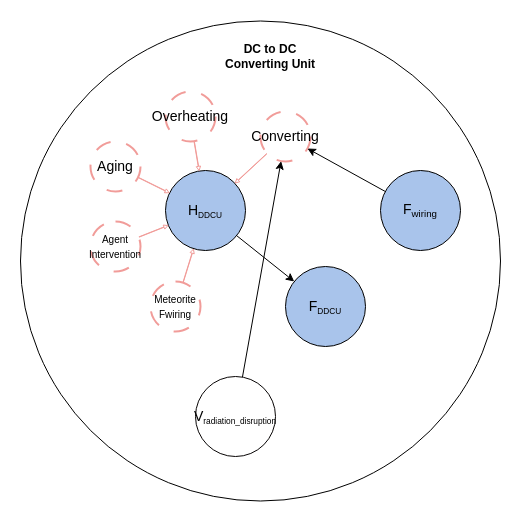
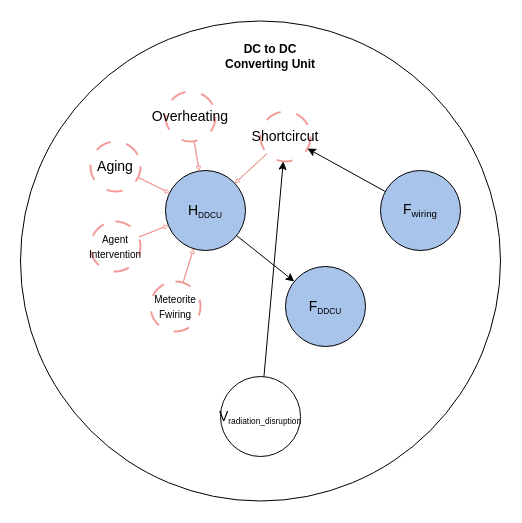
  <mxCell id="0" />
  <mxCell id="1" parent="0" />
  <mxCell id="2" value="" style="ellipse;whiteSpace=wrap;html=1;aspect=fixed;" vertex="1" parent="1"><mxGeometry x="20" y="20.5" width="480" height="480" as="geometry" /></mxCell>
  <mxCell id="3" value="&lt;font style=&quot;font-size: 14px;&quot;&gt;F&lt;/font&gt;&lt;font size=&quot;1&quot; style=&quot;&quot;&gt;&lt;sub&gt;DDCU&lt;/sub&gt;&lt;/font&gt;" style="ellipse;whiteSpace=wrap;html=1;aspect=fixed;fillColor=#A9C4EB;" vertex="1" parent="1"><mxGeometry x="285" y="266" width="80" height="80" as="geometry" /></mxCell>
  <mxCell id="4" value="&lt;font style=&quot;font-size: 14px;&quot;&gt;Aging&lt;/font&gt;" style="ellipse;whiteSpace=wrap;html=1;aspect=fixed;fillColor=#FFFFFF;strokeColor=#F19C99;strokeWidth=2;dashed=1;dashPattern=8 8;" vertex="1" parent="1"><mxGeometry x="90" y="141" width="50" height="50" as="geometry" /></mxCell>
  <mxCell id="5" value="&lt;font style=&quot;font-size: 14px;&quot;&gt;Overheating&lt;/font&gt;" style="ellipse;whiteSpace=wrap;html=1;aspect=fixed;fillColor=#FFFFFF;strokeColor=#F19C99;strokeWidth=2;dashed=1;dashPattern=8 8;" vertex="1" parent="1"><mxGeometry x="165" y="91" width="50" height="50" as="geometry" /></mxCell>
  <mxCell id="6" value="&lt;font style=&quot;font-size: 14px;&quot;&gt;H&lt;/font&gt;&lt;font size=&quot;1&quot; style=&quot;&quot;&gt;&lt;sub&gt;DDCU&lt;/sub&gt;&lt;/font&gt;" style="ellipse;whiteSpace=wrap;html=1;aspect=fixed;fillColor=#a9c4eb;" vertex="1" parent="1"><mxGeometry x="165" y="170" width="80" height="80" as="geometry" /></mxCell>
  <mxCell id="7" value="" style="shape=flexArrow;endArrow=classic;html=1;rounded=0;width=0.323;endSize=1.065;endWidth=2.981;strokeColor=#F19C99;" edge="1" parent="1" source="5" target="6"><mxGeometry width="50" height="50" relative="1" as="geometry"><mxPoint x="685.003" y="199.641" as="sourcePoint" /><mxPoint x="731" y="193" as="targetPoint" /></mxGeometry></mxCell>
  <mxCell id="8" value="" style="shape=flexArrow;endArrow=classic;html=1;rounded=0;width=0.323;endSize=1.065;endWidth=2.981;strokeColor=#F19C99;" edge="1" parent="1" source="4" target="6"><mxGeometry width="50" height="50" relative="1" as="geometry"><mxPoint x="174" y="130" as="sourcePoint" /><mxPoint x="180" y="170" as="targetPoint" /></mxGeometry></mxCell>
- <mxCell id="9" value="&lt;font style=&quot;font-size: 14px;&quot;&gt;Converting&lt;/font&gt;" style="ellipse;whiteSpace=wrap;html=1;aspect=fixed;fillColor=#FFFFFF;strokeColor=#F19C99;strokeWidth=2;dashed=1;dashPattern=8 8;" vertex="1" parent="1"><mxGeometry x="260" y="111" width="50" height="50" as="geometry" /></mxCell>
+ <mxCell id="9" value="&lt;font style=&quot;font-size: 14px;&quot;&gt;Shortcircut&lt;/font&gt;" style="ellipse;whiteSpace=wrap;html=1;aspect=fixed;fillColor=#FFFFFF;strokeColor=#F19C99;strokeWidth=2;dashed=1;dashPattern=8 8;" vertex="1" parent="1"><mxGeometry x="260" y="111" width="50" height="50" as="geometry" /></mxCell>
  <mxCell id="10" value="" style="shape=flexArrow;endArrow=classic;html=1;rounded=0;width=0.323;endSize=1.065;endWidth=2.981;strokeColor=#F19C99;" edge="1" parent="1" source="9" target="6"><mxGeometry width="50" height="50" relative="1" as="geometry"><mxPoint x="817" y="114" as="sourcePoint" /><mxPoint x="792" y="154" as="targetPoint" /></mxGeometry></mxCell>
  <mxCell id="11" value="&lt;font style=&quot;font-size: 10px;&quot;&gt;Agent Intervention&lt;/font&gt;" style="ellipse;whiteSpace=wrap;html=1;aspect=fixed;fillColor=#FFFFFF;strokeColor=#F19C99;strokeWidth=2;dashed=1;dashPattern=8 8;direction=north;" vertex="1" parent="1"><mxGeometry x="90" y="221" width="50" height="50" as="geometry" /></mxCell>
  <mxCell id="12" value="" style="shape=flexArrow;endArrow=classic;html=1;rounded=0;width=0.323;endSize=1.065;endWidth=2.981;strokeColor=#F19C99;" edge="1" parent="1" source="11" target="6"><mxGeometry width="50" height="50" relative="1" as="geometry"><mxPoint x="119" y="264" as="sourcePoint" /><mxPoint x="154" y="235" as="targetPoint" /></mxGeometry></mxCell>
  <mxCell id="13" value="&lt;font style=&quot;font-size: 10px;&quot;&gt;Meteorite Fwiring&lt;/font&gt;" style="ellipse;whiteSpace=wrap;html=1;aspect=fixed;fillColor=#FFFFFF;strokeColor=#F19C99;strokeWidth=2;dashed=1;dashPattern=8 8;direction=north;" vertex="1" parent="1"><mxGeometry x="150" y="281" width="50" height="50" as="geometry" /></mxCell>
  <mxCell id="14" value="" style="shape=flexArrow;endArrow=classic;html=1;rounded=0;width=0.323;endSize=1.065;endWidth=2.981;strokeColor=#F19C99;" edge="1" parent="1" source="13" target="6"><mxGeometry width="50" height="50" relative="1" as="geometry"><mxPoint x="155" y="262" as="sourcePoint" /><mxPoint x="182" y="243" as="targetPoint" /></mxGeometry></mxCell>
  <mxCell id="15" value="&lt;span style=&quot;font-size: 14px;&quot;&gt;F&lt;/span&gt;&lt;span style=&quot;font-size: 11.667px;&quot;&gt;&lt;sub&gt;wiring&lt;/sub&gt;&lt;/span&gt;" style="ellipse;whiteSpace=wrap;html=1;aspect=fixed;fillColor=#A9C4EB;" vertex="1" parent="1"><mxGeometry x="380" y="170" width="80" height="80" as="geometry" /></mxCell>
  <mxCell id="16" value="" style="endArrow=classic;html=1;rounded=0;" edge="1" parent="1" source="15" target="9"><mxGeometry width="50" height="50" relative="1" as="geometry"><mxPoint x="290" y="261" as="sourcePoint" /><mxPoint x="340" y="211" as="targetPoint" /></mxGeometry></mxCell>
  <mxCell id="17" value="" style="endArrow=classic;html=1;rounded=0;" edge="1" parent="1" source="6" target="3"><mxGeometry width="50" height="50" relative="1" as="geometry"><mxPoint x="270" y="341" as="sourcePoint" /><mxPoint x="320" y="291" as="targetPoint" /></mxGeometry></mxCell>
- <mxCell id="18" value="&lt;font style=&quot;font-size: 14px;&quot;&gt;V&lt;/font&gt;&lt;font size=&quot;1&quot; style=&quot;&quot;&gt;&lt;sub&gt;radiation_disruption&lt;/sub&gt;&lt;/font&gt;" style="ellipse;whiteSpace=wrap;html=1;aspect=fixed;fillColor=#FFFFFF;strokeColor=#080505;strokeWidth=1;" vertex="1" parent="1"><mxGeometry x="195" y="376" width="80" height="80" as="geometry" /></mxCell>
+ <mxCell id="18" value="&lt;font style=&quot;font-size: 14px;&quot;&gt;V&lt;/font&gt;&lt;font size=&quot;1&quot; style=&quot;&quot;&gt;&lt;sub&gt;radiation_disruption&lt;/sub&gt;&lt;/font&gt;" style="ellipse;whiteSpace=wrap;html=1;aspect=fixed;fillColor=#FFFFFF;strokeColor=#080505;strokeWidth=1;" vertex="1" parent="1"><mxGeometry x="220" y="376" width="80" height="80" as="geometry" /></mxCell>
  <mxCell id="19" value="" style="endArrow=classic;html=1;rounded=0;" edge="1" parent="1" source="18" target="9"><mxGeometry width="50" height="50" relative="1" as="geometry"><mxPoint x="330" y="401" as="sourcePoint" /><mxPoint x="380" y="351" as="targetPoint" /></mxGeometry></mxCell>
  <mxCell id="20" value="&lt;b&gt;DC to DC Converting Unit&lt;/b&gt;" style="text;html=1;strokeColor=none;fillColor=none;align=center;verticalAlign=middle;whiteSpace=wrap;rounded=0;" vertex="1" parent="1"><mxGeometry x="220" y="41" width="100" height="30" as="geometry" /></mxCell>
